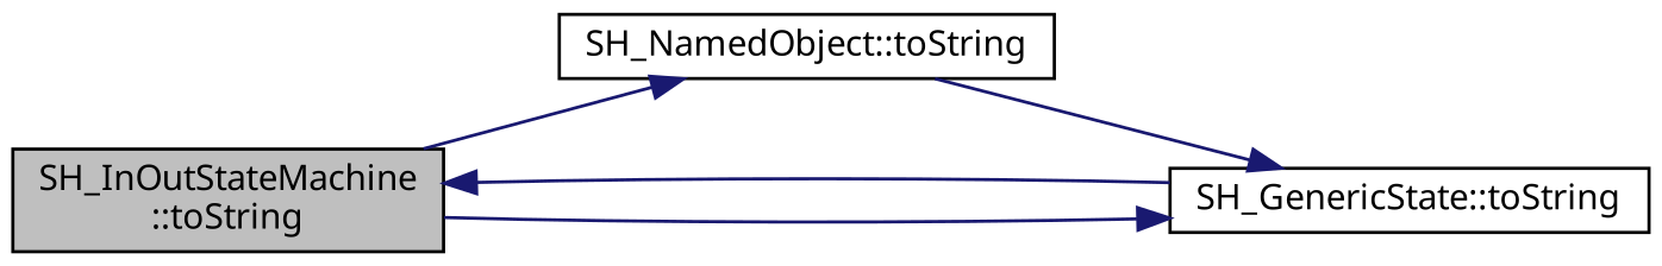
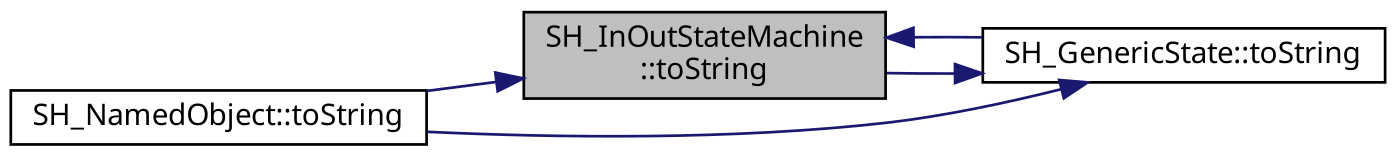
  digraph {
    rankdir=LR
    node [color=black fontname=Verdana fontsize=11 shape=record]
    edge [color=midnightblue fontname=Verdana fontsize=11 labelfontname=Verdana labelfontsize=11 style=solid]
    n1 [fillcolor=grey75 fontcolor=black height=0.2 label="SH_InOutStateMachine\l::toString" style=filled width=0.4]
    n2 [height=0.2 label="SH_NamedObject::toString" width=0.4]
    n3 [height=0.2 label="SH_GenericState::toString" width=0.4]
-   n1 -> n2
+   n2 -> n1
    n1 -> n3
    n2 -> n3
    n3 -> n1
  }
